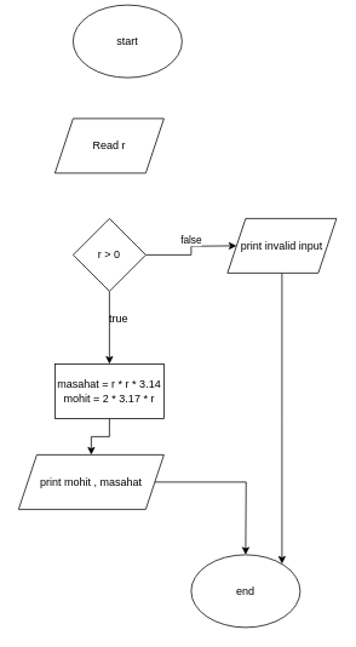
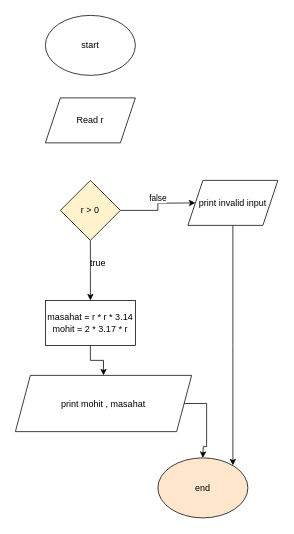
  <mxCell id="0" />
  <mxCell id="1" parent="0" />
- <mxCell id="2" value="start" style="ellipse;whiteSpace=wrap;html=1;" vertex="1" parent="1"><mxGeometry x="80" y="5" width="120" height="80" as="geometry" /></mxCell>
+ <mxCell id="2" value="start" style="ellipse;whiteSpace=wrap;html=1;" vertex="1" parent="1"><mxGeometry x="60" y="20" width="120" height="80" as="geometry" /></mxCell>
  <mxCell id="3" value="Read r" style="shape=parallelogram;perimeter=parallelogramPerimeter;whiteSpace=wrap;html=1;fixedSize=1;" vertex="1" parent="1"><mxGeometry x="60" y="130" width="120" height="60" as="geometry" /></mxCell>
  <mxCell id="4" style="edgeStyle=orthogonalEdgeStyle;rounded=0;orthogonalLoop=1;jettySize=auto;html=1;" edge="1" parent="1" source="7"><mxGeometry relative="1" as="geometry"><mxPoint x="260" y="270" as="targetPoint" /></mxGeometry></mxCell>
  <mxCell id="5" value="false" style="edgeLabel;html=1;align=center;verticalAlign=middle;resizable=0;points=[];" vertex="1" connectable="0" parent="4"><mxGeometry x="0.091" y="7" relative="1" as="geometry"><mxPoint x="-1" as="offset" /></mxGeometry></mxCell>
  <mxCell id="6" style="edgeStyle=orthogonalEdgeStyle;rounded=0;orthogonalLoop=1;jettySize=auto;html=1;" edge="1" parent="1" source="7"><mxGeometry relative="1" as="geometry"><mxPoint x="120" y="400" as="targetPoint" /></mxGeometry></mxCell>
- <mxCell id="7" value="r &amp;gt; 0" style="rhombus;whiteSpace=wrap;html=1;" vertex="1" parent="1"><mxGeometry x="80" y="240" width="80" height="80" as="geometry" /></mxCell>
+ <mxCell id="7" value="r &amp;gt; 0" style="rhombus;whiteSpace=wrap;html=1;fillColor=#fff2cc;" vertex="1" parent="1"><mxGeometry x="80" y="240" width="80" height="80" as="geometry" /></mxCell>
  <mxCell id="8" value="true" style="text;html=1;align=center;verticalAlign=middle;resizable=0;points=[];autosize=1;strokeColor=none;fillColor=none;" vertex="1" parent="1"><mxGeometry x="110" y="340" width="40" height="20" as="geometry" /></mxCell>
  <mxCell id="9" style="edgeStyle=orthogonalEdgeStyle;rounded=0;orthogonalLoop=1;jettySize=auto;html=1;" edge="1" parent="1" source="10" target="12"><mxGeometry relative="1" as="geometry"><mxPoint x="120" y="510" as="targetPoint" /></mxGeometry></mxCell>
  <mxCell id="10" value="masahat = r * r * 3.14&lt;br&gt;mohit = 2 * 3.17 * r" style="rounded=0;whiteSpace=wrap;html=1;" vertex="1" parent="1"><mxGeometry x="60" y="400" width="120" height="60" as="geometry" /></mxCell>
  <mxCell id="11" style="edgeStyle=orthogonalEdgeStyle;rounded=0;orthogonalLoop=1;jettySize=auto;html=1;" edge="1" parent="1" source="12"><mxGeometry relative="1" as="geometry"><mxPoint x="270" y="610" as="targetPoint" /></mxGeometry></mxCell>
- <mxCell id="12" value="print mohit , masahat" style="shape=parallelogram;perimeter=parallelogramPerimeter;whiteSpace=wrap;html=1;fixedSize=1;" vertex="1" parent="1"><mxGeometry x="20" y="500" width="160" height="60" as="geometry" /></mxCell>
+ <mxCell id="12" value="print mohit , masahat" style="shape=parallelogram;perimeter=parallelogramPerimeter;whiteSpace=wrap;html=1;fixedSize=1;" vertex="1" parent="1"><mxGeometry x="20" y="500" width="235" height="75" as="geometry" /></mxCell>
  <mxCell id="13" style="edgeStyle=orthogonalEdgeStyle;rounded=0;orthogonalLoop=1;jettySize=auto;html=1;" edge="1" parent="1" source="14"><mxGeometry relative="1" as="geometry"><mxPoint x="310" y="620" as="targetPoint" /></mxGeometry></mxCell>
  <mxCell id="14" value="print invalid input" style="shape=parallelogram;perimeter=parallelogramPerimeter;whiteSpace=wrap;html=1;fixedSize=1;" vertex="1" parent="1"><mxGeometry x="250" y="240" width="120" height="60" as="geometry" /></mxCell>
- <mxCell id="15" value="end" style="ellipse;whiteSpace=wrap;html=1;" vertex="1" parent="1"><mxGeometry x="210" y="610" width="120" height="80" as="geometry" /></mxCell>
+ <mxCell id="15" value="end" style="ellipse;whiteSpace=wrap;html=1;fillColor=#ffe6cc;" vertex="1" parent="1"><mxGeometry x="210" y="610" width="120" height="80" as="geometry" /></mxCell>
